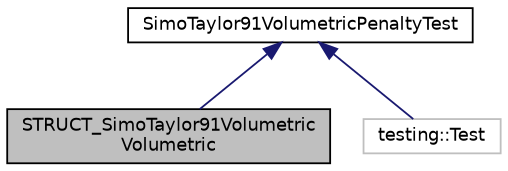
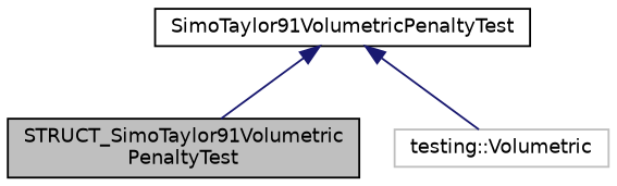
  digraph {
    node [color=black fillcolor=white fontname=Helvetica fontsize=10 shape=record style=filled]
    edge [color=midnightblue dir=back fontname=Helvetica fontsize=10 labelfontname=Helvetica labelfontsize=10 style=solid]
-   n1 [fillcolor=grey75 fontcolor=black height=0.2 label="STRUCT_SimoTaylor91Volumetric\lVolumetric" width=0.4]
+   n1 [fillcolor=grey75 fontcolor=black height=0.2 label="STRUCT_SimoTaylor91Volumetric\lPenaltyTest" width=0.4]
    n2 [height=0.2 label=SimoTaylor91VolumetricPenaltyTest width=0.4]
-   n3 [color=grey75 height=0.2 label="testing::Test" width=0.4]
+   n3 [color=grey75 height=0.2 label="testing::Volumetric" width=0.4]
    n2 -> n1
    n2 -> n3
  }
